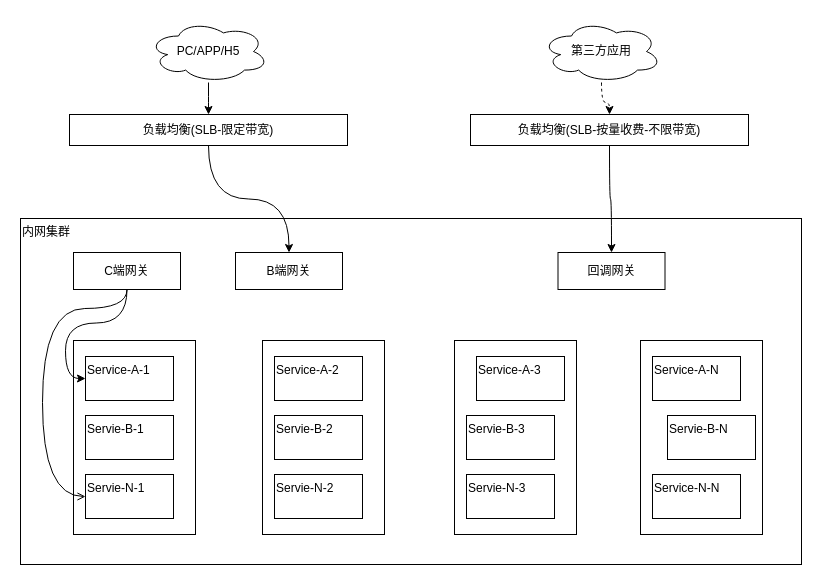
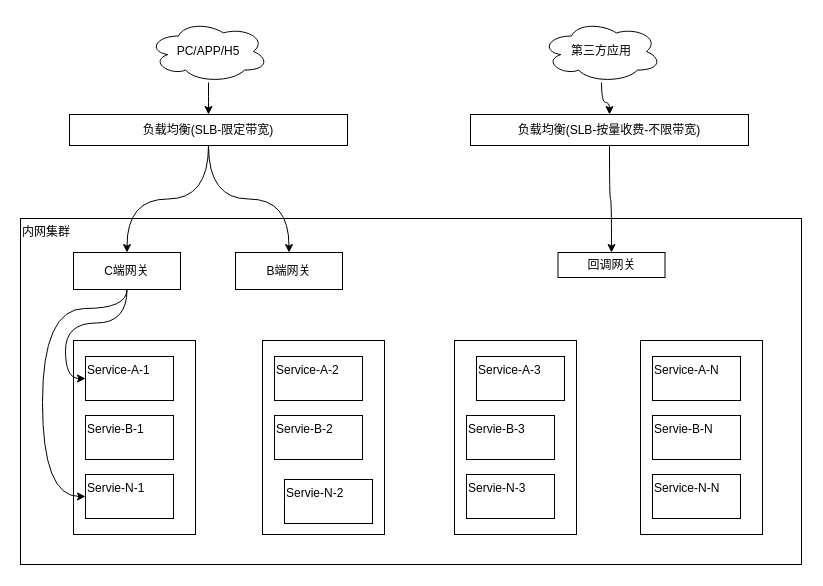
  <mxCell id="0" />
  <mxCell id="1" parent="0" />
  <mxCell id="2" value="内网集群" style="rounded=0;whiteSpace=wrap;html=1;align=left;verticalAlign=top;" vertex="1" parent="1"><mxGeometry x="20" y="218" width="781" height="346" as="geometry" /></mxCell>
+ <mxCell id="3" style="edgeStyle=orthogonalEdgeStyle;curved=1;rounded=0;orthogonalLoop=1;jettySize=auto;html=1;entryX=0.5;entryY=0;entryDx=0;entryDy=0;" edge="1" parent="1" source="5" target="12"><mxGeometry relative="1" as="geometry" /></mxCell>
  <mxCell id="4" style="edgeStyle=orthogonalEdgeStyle;curved=1;rounded=0;orthogonalLoop=1;jettySize=auto;html=1;" edge="1" parent="1" source="5" target="13"><mxGeometry relative="1" as="geometry" /></mxCell>
  <mxCell id="5" value="负载均衡(SLB-限定带宽)" style="rounded=0;whiteSpace=wrap;html=1;" vertex="1" parent="1"><mxGeometry x="69" y="114" width="278" height="31" as="geometry" /></mxCell>
  <mxCell id="6" style="edgeStyle=orthogonalEdgeStyle;rounded=0;orthogonalLoop=1;jettySize=auto;html=1;curved=1;" edge="1" parent="1" source="7" target="5"><mxGeometry relative="1" as="geometry" /></mxCell>
  <mxCell id="7" value="PC/APP/H5" style="ellipse;shape=cloud;whiteSpace=wrap;html=1;" vertex="1" parent="1"><mxGeometry x="148" y="20" width="120" height="62" as="geometry" /></mxCell>
- <mxCell id="8" style="edgeStyle=orthogonalEdgeStyle;curved=1;rounded=0;orthogonalLoop=1;jettySize=auto;html=1;entryX=0.5;entryY=0;entryDx=0;entryDy=0;dashed=1;" edge="1" parent="1" source="9" target="11"><mxGeometry relative="1" as="geometry" /></mxCell>
+ <mxCell id="8" style="edgeStyle=orthogonalEdgeStyle;curved=1;rounded=0;orthogonalLoop=1;jettySize=auto;html=1;entryX=0.5;entryY=0;entryDx=0;entryDy=0;" edge="1" parent="1" source="9" target="11"><mxGeometry relative="1" as="geometry" /></mxCell>
  <mxCell id="9" value="第三方应用" style="ellipse;shape=cloud;whiteSpace=wrap;html=1;" vertex="1" parent="1"><mxGeometry x="541" y="20" width="120" height="62" as="geometry" /></mxCell>
  <mxCell id="10" style="edgeStyle=orthogonalEdgeStyle;curved=1;rounded=0;orthogonalLoop=1;jettySize=auto;html=1;entryX=0.5;entryY=0;entryDx=0;entryDy=0;" edge="1" parent="1" source="11" target="14"><mxGeometry relative="1" as="geometry" /></mxCell>
  <mxCell id="11" value="负载均衡(SLB-按量收费-不限带宽)" style="rounded=0;whiteSpace=wrap;html=1;" vertex="1" parent="1"><mxGeometry x="470" y="114" width="278" height="31" as="geometry" /></mxCell>
  <mxCell id="12" value="C端网关" style="rounded=0;whiteSpace=wrap;html=1;" vertex="1" parent="1"><mxGeometry x="73" y="252" width="107" height="37" as="geometry" /></mxCell>
  <mxCell id="13" value="B端网关" style="rounded=0;whiteSpace=wrap;html=1;" vertex="1" parent="1"><mxGeometry x="235" y="252" width="107" height="37" as="geometry" /></mxCell>
- <mxCell id="14" value="回调网关" style="rounded=0;whiteSpace=wrap;html=1;" vertex="1" parent="1"><mxGeometry x="557.5" y="252" width="107" height="37" as="geometry" /></mxCell>
+ <mxCell id="14" value="回调网关" style="rounded=0;whiteSpace=wrap;html=1;" vertex="1" parent="1"><mxGeometry x="557.5" y="252" width="107" height="25" as="geometry" /></mxCell>
  <mxCell id="15" value="" style="rounded=0;whiteSpace=wrap;html=1;align=left;verticalAlign=top;" vertex="1" parent="1"><mxGeometry x="73" y="340" width="122" height="194" as="geometry" /></mxCell>
  <mxCell id="16" value="Service-A-1" style="rounded=0;whiteSpace=wrap;html=1;align=left;verticalAlign=top;" vertex="1" parent="1"><mxGeometry x="85" y="356" width="88" height="44" as="geometry" /></mxCell>
  <mxCell id="17" value="Servie-B-1" style="rounded=0;whiteSpace=wrap;html=1;align=left;verticalAlign=top;" vertex="1" parent="1"><mxGeometry x="85" y="415" width="88" height="44" as="geometry" /></mxCell>
  <mxCell id="18" value="Servie-N-1" style="rounded=0;whiteSpace=wrap;html=1;align=left;verticalAlign=top;" vertex="1" parent="1"><mxGeometry x="85" y="474" width="88" height="44" as="geometry" /></mxCell>
  <mxCell id="19" value="" style="rounded=0;whiteSpace=wrap;html=1;align=left;verticalAlign=top;" vertex="1" parent="1"><mxGeometry x="262" y="340" width="122" height="194" as="geometry" /></mxCell>
  <mxCell id="20" value="Service-A-2" style="rounded=0;whiteSpace=wrap;html=1;align=left;verticalAlign=top;" vertex="1" parent="1"><mxGeometry x="274" y="356" width="88" height="44" as="geometry" /></mxCell>
  <mxCell id="21" value="Servie-B-2" style="rounded=0;whiteSpace=wrap;html=1;align=left;verticalAlign=top;" vertex="1" parent="1"><mxGeometry x="274" y="415" width="88" height="44" as="geometry" /></mxCell>
- <mxCell id="22" value="Servie-N-2" style="rounded=0;whiteSpace=wrap;html=1;align=left;verticalAlign=top;" vertex="1" parent="1"><mxGeometry x="274" y="474" width="88" height="44" as="geometry" /></mxCell>
+ <mxCell id="22" value="Servie-N-2" style="rounded=0;whiteSpace=wrap;html=1;align=left;verticalAlign=top;" vertex="1" parent="1"><mxGeometry x="284" y="479" width="88" height="44" as="geometry" /></mxCell>
  <mxCell id="23" value="" style="rounded=0;whiteSpace=wrap;html=1;align=left;verticalAlign=top;" vertex="1" parent="1"><mxGeometry x="454" y="340" width="122" height="194" as="geometry" /></mxCell>
  <mxCell id="24" value="Service-A-3" style="rounded=0;whiteSpace=wrap;html=1;align=left;verticalAlign=top;" vertex="1" parent="1"><mxGeometry x="476" y="356" width="88" height="44" as="geometry" /></mxCell>
  <mxCell id="25" value="Servie-B-3" style="rounded=0;whiteSpace=wrap;html=1;align=left;verticalAlign=top;" vertex="1" parent="1"><mxGeometry x="466" y="415" width="88" height="44" as="geometry" /></mxCell>
  <mxCell id="26" value="Servie-N-3" style="rounded=0;whiteSpace=wrap;html=1;align=left;verticalAlign=top;" vertex="1" parent="1"><mxGeometry x="466" y="474" width="88" height="44" as="geometry" /></mxCell>
  <mxCell id="27" value="" style="rounded=0;whiteSpace=wrap;html=1;align=left;verticalAlign=top;" vertex="1" parent="1"><mxGeometry x="640" y="340" width="122" height="194" as="geometry" /></mxCell>
  <mxCell id="28" value="Service-A-N" style="rounded=0;whiteSpace=wrap;html=1;align=left;verticalAlign=top;" vertex="1" parent="1"><mxGeometry x="652" y="356" width="88" height="44" as="geometry" /></mxCell>
- <mxCell id="29" value="Servie-B-N" style="rounded=0;whiteSpace=wrap;html=1;align=left;verticalAlign=top;" vertex="1" parent="1"><mxGeometry x="667" y="415" width="88" height="44" as="geometry" /></mxCell>
+ <mxCell id="29" value="Servie-B-N" style="rounded=0;whiteSpace=wrap;html=1;align=left;verticalAlign=top;" vertex="1" parent="1"><mxGeometry x="652" y="415" width="88" height="44" as="geometry" /></mxCell>
  <mxCell id="30" value="Service-N-N" style="rounded=0;whiteSpace=wrap;html=1;align=left;verticalAlign=top;" vertex="1" parent="1"><mxGeometry x="652" y="474" width="88" height="44" as="geometry" /></mxCell>
- <mxCell id="31" style="edgeStyle=orthogonalEdgeStyle;curved=1;rounded=0;orthogonalLoop=1;jettySize=auto;html=1;entryX=0;entryY=0.5;entryDx=0;entryDy=0;exitX=0.5;exitY=1;exitDx=0;exitDy=0;endArrow=open;" edge="1" parent="1" source="12" target="18"><mxGeometry relative="1" as="geometry"><Array as="points"><mxPoint x="127" y="308" /><mxPoint x="42" y="308" /><mxPoint x="42" y="496" /></Array></mxGeometry></mxCell>
+ <mxCell id="31" style="edgeStyle=orthogonalEdgeStyle;curved=1;rounded=0;orthogonalLoop=1;jettySize=auto;html=1;entryX=0;entryY=0.5;entryDx=0;entryDy=0;exitX=0.5;exitY=1;exitDx=0;exitDy=0;" edge="1" parent="1" source="12" target="18"><mxGeometry relative="1" as="geometry"><Array as="points"><mxPoint x="127" y="308" /><mxPoint x="42" y="308" /><mxPoint x="42" y="496" /></Array></mxGeometry></mxCell>
  <mxCell id="32" style="edgeStyle=orthogonalEdgeStyle;curved=1;rounded=0;orthogonalLoop=1;jettySize=auto;html=1;entryX=0;entryY=0.5;entryDx=0;entryDy=0;" edge="1" parent="1" source="12" target="16"><mxGeometry relative="1" as="geometry" /></mxCell>
